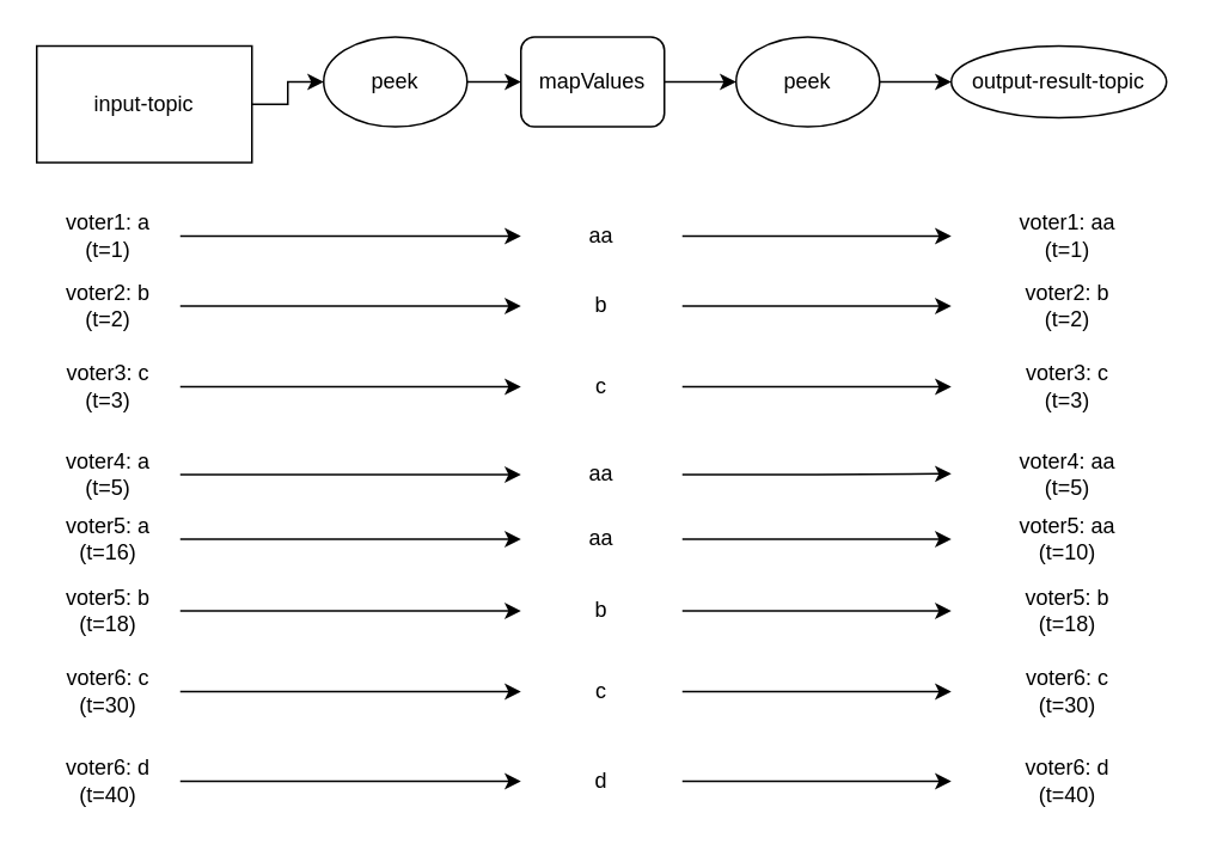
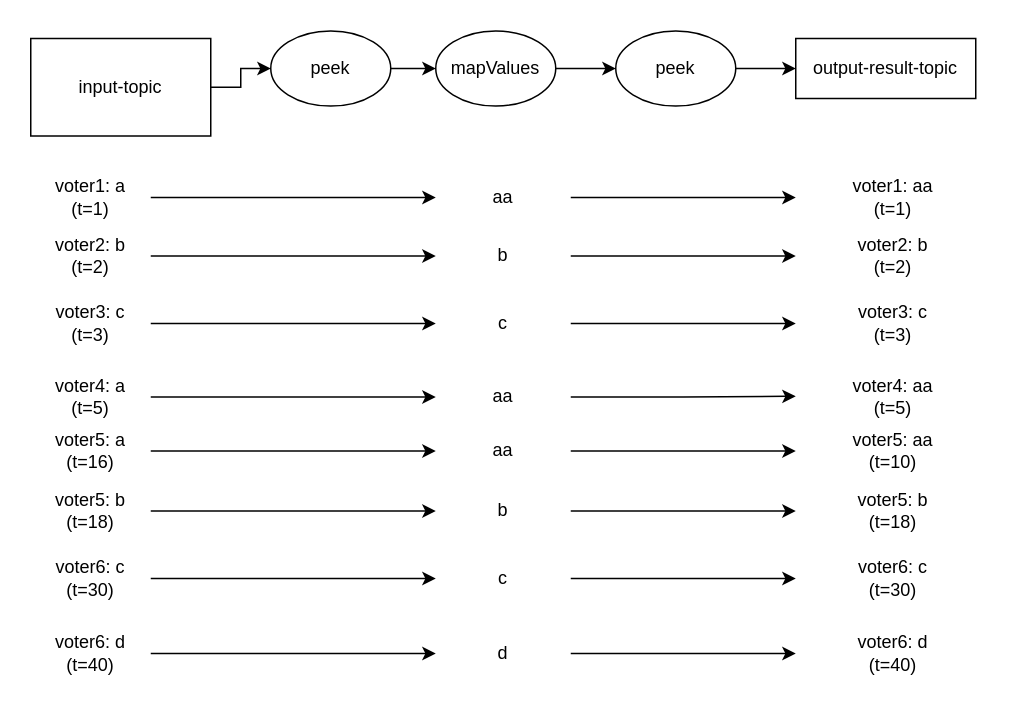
  <mxCell id="0" />
  <mxCell id="1" parent="0" />
  <mxCell id="2" style="edgeStyle=orthogonalEdgeStyle;rounded=0;orthogonalLoop=1;jettySize=auto;html=1;entryX=0;entryY=0.5;entryDx=0;entryDy=0;" edge="1" parent="1" source="3" target="48"><mxGeometry relative="1" as="geometry" /></mxCell>
  <mxCell id="3" value="&lt;div&gt;&lt;font&gt;input-topic&lt;/font&gt;&lt;/div&gt;" style="rounded=0;whiteSpace=wrap;html=1;strokeColor=#000000;fontColor=#000000;" parent="1" vertex="1"><mxGeometry x="20" y="25" width="120" height="65" as="geometry" /></mxCell>
  <mxCell id="4" style="edgeStyle=orthogonalEdgeStyle;rounded=0;orthogonalLoop=1;jettySize=auto;html=1;entryX=0;entryY=0.5;entryDx=0;entryDy=0;" edge="1" parent="1" source="5" target="50"><mxGeometry relative="1" as="geometry" /></mxCell>
- <mxCell id="5" value="mapValues" style="whiteSpace=wrap;html=1;strokeColor=#000000;fontColor=#000000;rounded=1;" parent="1" vertex="1"><mxGeometry x="290" y="20" width="80" height="50" as="geometry" /></mxCell>
- <mxCell id="6" value="output-result-topic" style="ellipse;whiteSpace=wrap;html=1;strokeColor=#000000;fontColor=#000000;" parent="1" vertex="1"><mxGeometry x="530" y="25" width="120" height="40" as="geometry" /></mxCell>
+ <mxCell id="5" value="mapValues" style="ellipse;whiteSpace=wrap;html=1;strokeColor=#000000;fontColor=#000000;" parent="1" vertex="1"><mxGeometry x="290" y="20" width="80" height="50" as="geometry" /></mxCell>
+ <mxCell id="6" value="output-result-topic" style="rounded=0;whiteSpace=wrap;html=1;strokeColor=#000000;fontColor=#000000;" parent="1" vertex="1"><mxGeometry x="530" y="25" width="120" height="40" as="geometry" /></mxCell>
  <mxCell id="7" style="edgeStyle=orthogonalEdgeStyle;rounded=0;orthogonalLoop=1;jettySize=auto;html=1;entryX=0;entryY=0.5;entryDx=0;entryDy=0;" parent="1" source="8" target="10" edge="1"><mxGeometry relative="1" as="geometry" /></mxCell>
  <mxCell id="8" value="voter1: a&lt;div&gt;(t=1)&lt;/div&gt;" style="text;html=1;align=center;verticalAlign=middle;whiteSpace=wrap;rounded=0;fontColor=#000000;" parent="1" vertex="1"><mxGeometry x="20" y="116" width="80" height="30" as="geometry" /></mxCell>
  <mxCell id="9" style="edgeStyle=orthogonalEdgeStyle;rounded=0;orthogonalLoop=1;jettySize=auto;html=1;" parent="1" source="10" target="11" edge="1"><mxGeometry relative="1" as="geometry" /></mxCell>
  <mxCell id="10" value="aa" style="text;html=1;align=center;verticalAlign=middle;whiteSpace=wrap;rounded=0;fontColor=#000000;" parent="1" vertex="1"><mxGeometry x="290" y="116" width="90" height="30" as="geometry" /></mxCell>
  <mxCell id="11" value="&lt;div&gt;&lt;span style=&quot;background-color: initial;&quot;&gt;voter1: aa&lt;/span&gt;&lt;/div&gt;&lt;div&gt;&lt;span style=&quot;background-color: initial;&quot;&gt;(t=1)&lt;/span&gt;&lt;br&gt;&lt;/div&gt;" style="text;html=1;align=center;verticalAlign=middle;whiteSpace=wrap;rounded=0;fontColor=#000000;" parent="1" vertex="1"><mxGeometry x="530" y="116" width="130" height="30" as="geometry" /></mxCell>
  <mxCell id="12" style="edgeStyle=orthogonalEdgeStyle;rounded=0;orthogonalLoop=1;jettySize=auto;html=1;entryX=0;entryY=0.5;entryDx=0;entryDy=0;" parent="1" source="13" target="15" edge="1"><mxGeometry relative="1" as="geometry" /></mxCell>
  <mxCell id="13" value="voter2: b&lt;div&gt;(t=2)&lt;/div&gt;" style="text;html=1;align=center;verticalAlign=middle;whiteSpace=wrap;rounded=0;fontColor=#000000;" parent="1" vertex="1"><mxGeometry x="20" y="155" width="80" height="30" as="geometry" /></mxCell>
  <mxCell id="14" style="edgeStyle=orthogonalEdgeStyle;rounded=0;orthogonalLoop=1;jettySize=auto;html=1;entryX=0;entryY=0.5;entryDx=0;entryDy=0;" parent="1" source="15" target="16" edge="1"><mxGeometry relative="1" as="geometry" /></mxCell>
  <mxCell id="15" value="b" style="text;html=1;align=center;verticalAlign=middle;whiteSpace=wrap;rounded=0;fontColor=#000000;" parent="1" vertex="1"><mxGeometry x="290" y="155" width="90" height="30" as="geometry" /></mxCell>
  <mxCell id="16" value="&lt;div&gt;&lt;span style=&quot;background-color: initial;&quot;&gt;voter2: b&lt;/span&gt;&lt;/div&gt;&lt;div&gt;&lt;span style=&quot;background-color: initial;&quot;&gt;(t=2)&lt;/span&gt;&lt;br&gt;&lt;/div&gt;" style="text;html=1;align=center;verticalAlign=middle;whiteSpace=wrap;rounded=0;fontColor=#000000;" parent="1" vertex="1"><mxGeometry x="530" y="155" width="130" height="30" as="geometry" /></mxCell>
  <mxCell id="17" style="edgeStyle=orthogonalEdgeStyle;rounded=0;orthogonalLoop=1;jettySize=auto;html=1;entryX=0;entryY=0.5;entryDx=0;entryDy=0;" parent="1" source="18" target="20" edge="1"><mxGeometry relative="1" as="geometry" /></mxCell>
  <mxCell id="18" value="voter3: c&lt;div&gt;(t=3)&lt;/div&gt;" style="text;html=1;align=center;verticalAlign=middle;whiteSpace=wrap;rounded=0;fontColor=#000000;" parent="1" vertex="1"><mxGeometry x="20" y="200" width="80" height="30" as="geometry" /></mxCell>
  <mxCell id="19" style="edgeStyle=orthogonalEdgeStyle;rounded=0;orthogonalLoop=1;jettySize=auto;html=1;" parent="1" source="20" target="21" edge="1"><mxGeometry relative="1" as="geometry" /></mxCell>
  <mxCell id="20" value="c" style="text;html=1;align=center;verticalAlign=middle;whiteSpace=wrap;rounded=0;fontColor=#000000;" parent="1" vertex="1"><mxGeometry x="290" y="200" width="90" height="30" as="geometry" /></mxCell>
  <mxCell id="21" value="&lt;div&gt;&lt;span style=&quot;background-color: initial;&quot;&gt;voter3: c&lt;/span&gt;&lt;/div&gt;&lt;div&gt;&lt;span style=&quot;background-color: initial;&quot;&gt;(t=3)&lt;/span&gt;&lt;br&gt;&lt;/div&gt;" style="text;html=1;align=center;verticalAlign=middle;whiteSpace=wrap;rounded=0;fontColor=#000000;" parent="1" vertex="1"><mxGeometry x="530" y="195" width="130" height="40" as="geometry" /></mxCell>
  <mxCell id="22" style="edgeStyle=orthogonalEdgeStyle;rounded=0;orthogonalLoop=1;jettySize=auto;html=1;entryX=0;entryY=0.5;entryDx=0;entryDy=0;" parent="1" source="23" target="25" edge="1"><mxGeometry relative="1" as="geometry" /></mxCell>
  <mxCell id="23" value="voter4: a&lt;div&gt;(t=5)&lt;/div&gt;" style="text;html=1;align=center;verticalAlign=middle;whiteSpace=wrap;rounded=0;fontColor=#000000;" parent="1" vertex="1"><mxGeometry x="20" y="249" width="80" height="30" as="geometry" /></mxCell>
  <mxCell id="24" style="edgeStyle=orthogonalEdgeStyle;rounded=0;orthogonalLoop=1;jettySize=auto;html=1;" parent="1" source="25" target="26" edge="1"><mxGeometry relative="1" as="geometry" /></mxCell>
  <mxCell id="25" value="aa" style="text;html=1;align=center;verticalAlign=middle;whiteSpace=wrap;rounded=0;fontColor=#000000;" parent="1" vertex="1"><mxGeometry x="290" y="249" width="90" height="30" as="geometry" /></mxCell>
  <mxCell id="26" value="&lt;div&gt;&lt;span style=&quot;background-color: initial;&quot;&gt;voter4: aa&lt;/span&gt;&lt;/div&gt;&lt;div&gt;&lt;span style=&quot;background-color: initial;&quot;&gt;(t=5&lt;/span&gt;&lt;span style=&quot;background-color: initial; text-wrap: nowrap; color: rgba(0, 0, 0, 0); font-family: monospace; font-size: 0px; text-align: start;&quot;&gt;%3CmxGraphModel%3E%3Croot%3E%3CmxCell%20id%3D%220%22%2F%3E%3CmxCell%20id%3D%221%22%20parent%3D%220%22%2F%3E%3CmxCell%20id%3D%222%22%20style%3D%22edgeStyle%3DorthogonalEdgeStyle%3Brounded%3D0%3BorthogonalLoop%3D1%3BjettySize%3Dauto%3Bhtml%3D1%3BentryX%3D0%3BentryY%3D0.5%3BentryDx%3D0%3BentryDy%3D0%3B%22%20edge%3D%221%22%20source%3D%223%22%20target%3D%225%22%20parent%3D%221%22%3E%3CmxGeometry%20relative%3D%221%22%20as%3D%22geometry%22%2F%3E%3C%2FmxCell%3E%3CmxCell%20id%3D%223%22%20value%3D%22voter3%3A%20c%26lt%3Bdiv%26gt%3B(t%3D3)%26lt%3B%2Fdiv%26gt%3B%22%20style%3D%22text%3Bhtml%3D1%3Balign%3Dcenter%3BverticalAlign%3Dmiddle%3BwhiteSpace%3Dwrap%3Brounded%3D0%3BfontColor%3D%23000000%3B%22%20vertex%3D%221%22%20parent%3D%221%22%3E%3CmxGeometry%20x%3D%2280%22%20y%3D%22330%22%20width%3D%2280%22%20height%3D%2230%22%20as%3D%22geometry%22%2F%3E%3C%2FmxCell%3E%3CmxCell%20id%3D%224%22%20style%3D%22edgeStyle%3DorthogonalEdgeStyle%3Brounded%3D0%3BorthogonalLoop%3D1%3BjettySize%3Dauto%3Bhtml%3D1%3B%22%20edge%3D%221%22%20source%3D%225%22%20target%3D%226%22%20parent%3D%221%22%3E%3CmxGeometry%20relative%3D%221%22%20as%3D%22geometry%22%2F%3E%3C%2FmxCell%3E%3CmxCell%20id%3D%225%22%20value%3D%22branch-other%22%20style%3D%22text%3Bhtml%3D1%3Balign%3Dcenter%3BverticalAlign%3Dmiddle%3BwhiteSpace%3Dwrap%3Brounded%3D0%3BfontColor%3D%23000000%3B%22%20vertex%3D%221%22%20parent%3D%221%22%3E%3CmxGeometry%20x%3D%22350%22%20y%3D%22330%22%20width%3D%2280%22%20height%3D%2230%22%20as%3D%22geometry%22%2F%3E%3C%2FmxCell%3E%3CmxCell%20id%3D%226%22%20value%3D%22%26lt%3Bdiv%26gt%3Boutput-other-topic%26lt%3Bbr%26gt%3B%26lt%3B%2Fdiv%26gt%3Bvoter3%3A%20c%26lt%3Bspan%20style%3D%26quot%3Bbackground-color%3A%20initial%3B%26quot%3B%26gt%3B(t%3D3)%26lt%3B%2Fspan%26gt%3B%22%20style%3D%22text%3Bhtml%3D1%3Balign%3Dcenter%3BverticalAlign%3Dmiddle%3BwhiteSpace%3Dwrap%3Brounded%3D0%3BfontColor%3D%23000000%3B%22%20vertex%3D%221%22%20parent%3D%221%22%3E%3CmxGeometry%20x%3D%22510%22%20y%3D%22330%22%20width%3D%22130%22%20height%3D%2230%22%20as%3D%22geometry%22%2F%3E%3C%2FmxCell%3E%3C%2Froot%3E%3C%2FmxGraphModel%3E&lt;/span&gt;&lt;span style=&quot;background-color: initial;&quot;&gt;)&lt;/span&gt;&lt;br&gt;&lt;/div&gt;" style="text;html=1;align=center;verticalAlign=middle;whiteSpace=wrap;rounded=0;fontColor=#000000;" parent="1" vertex="1"><mxGeometry x="530" y="248.5" width="130" height="30" as="geometry" /></mxCell>
  <mxCell id="27" style="edgeStyle=orthogonalEdgeStyle;rounded=0;orthogonalLoop=1;jettySize=auto;html=1;entryX=0;entryY=0.5;entryDx=0;entryDy=0;" parent="1" source="28" target="30" edge="1"><mxGeometry relative="1" as="geometry" /></mxCell>
  <mxCell id="28" value="voter5: a&lt;div&gt;(t=16)&lt;/div&gt;" style="text;html=1;align=center;verticalAlign=middle;whiteSpace=wrap;rounded=0;fontColor=#000000;" parent="1" vertex="1"><mxGeometry x="20" y="285" width="80" height="30" as="geometry" /></mxCell>
  <mxCell id="29" style="edgeStyle=orthogonalEdgeStyle;rounded=0;orthogonalLoop=1;jettySize=auto;html=1;" parent="1" source="30" target="31" edge="1"><mxGeometry relative="1" as="geometry" /></mxCell>
  <mxCell id="30" value="aa" style="text;html=1;align=center;verticalAlign=middle;whiteSpace=wrap;rounded=0;fontColor=#000000;" parent="1" vertex="1"><mxGeometry x="290" y="285" width="90" height="30" as="geometry" /></mxCell>
  <mxCell id="31" value="&lt;div&gt;&lt;span style=&quot;background-color: initial;&quot;&gt;voter5: aa&lt;/span&gt;&lt;/div&gt;&lt;div&gt;&lt;span style=&quot;background-color: initial;&quot;&gt;(t=10)&lt;/span&gt;&lt;br&gt;&lt;/div&gt;" style="text;html=1;align=center;verticalAlign=middle;whiteSpace=wrap;rounded=0;fontColor=#000000;" parent="1" vertex="1"><mxGeometry x="530" y="285" width="130" height="30" as="geometry" /></mxCell>
  <mxCell id="32" style="edgeStyle=orthogonalEdgeStyle;rounded=0;orthogonalLoop=1;jettySize=auto;html=1;entryX=0;entryY=0.5;entryDx=0;entryDy=0;" parent="1" source="33" target="35" edge="1"><mxGeometry relative="1" as="geometry" /></mxCell>
  <mxCell id="33" value="voter5: b&lt;div&gt;(t=18)&lt;/div&gt;" style="text;html=1;align=center;verticalAlign=middle;whiteSpace=wrap;rounded=0;fontColor=#000000;" parent="1" vertex="1"><mxGeometry x="20" y="325" width="80" height="30" as="geometry" /></mxCell>
  <mxCell id="34" style="edgeStyle=orthogonalEdgeStyle;rounded=0;orthogonalLoop=1;jettySize=auto;html=1;" parent="1" source="35" target="36" edge="1"><mxGeometry relative="1" as="geometry" /></mxCell>
  <mxCell id="35" value="b" style="text;html=1;align=center;verticalAlign=middle;whiteSpace=wrap;rounded=0;fontColor=#000000;" parent="1" vertex="1"><mxGeometry x="290" y="325" width="90" height="30" as="geometry" /></mxCell>
  <mxCell id="36" value="&lt;div&gt;&lt;span style=&quot;background-color: initial;&quot;&gt;voter5: b&lt;/span&gt;&lt;/div&gt;&lt;div&gt;&lt;span style=&quot;background-color: initial;&quot;&gt;(t=18)&lt;/span&gt;&lt;br&gt;&lt;/div&gt;" style="text;html=1;align=center;verticalAlign=middle;whiteSpace=wrap;rounded=0;fontColor=#000000;" parent="1" vertex="1"><mxGeometry x="530" y="325" width="130" height="30" as="geometry" /></mxCell>
  <mxCell id="37" style="edgeStyle=orthogonalEdgeStyle;rounded=0;orthogonalLoop=1;jettySize=auto;html=1;entryX=0;entryY=0.5;entryDx=0;entryDy=0;" parent="1" source="38" target="40" edge="1"><mxGeometry relative="1" as="geometry" /></mxCell>
  <mxCell id="38" value="voter6: c&lt;div&gt;(t=30)&lt;/div&gt;" style="text;html=1;align=center;verticalAlign=middle;whiteSpace=wrap;rounded=0;fontColor=#000000;" parent="1" vertex="1"><mxGeometry x="20" y="370" width="80" height="30" as="geometry" /></mxCell>
  <mxCell id="39" style="edgeStyle=orthogonalEdgeStyle;rounded=0;orthogonalLoop=1;jettySize=auto;html=1;" parent="1" source="40" target="41" edge="1"><mxGeometry relative="1" as="geometry" /></mxCell>
  <mxCell id="40" value="c" style="text;html=1;align=center;verticalAlign=middle;whiteSpace=wrap;rounded=0;fontColor=#000000;" parent="1" vertex="1"><mxGeometry x="290" y="370" width="90" height="30" as="geometry" /></mxCell>
  <mxCell id="41" value="&lt;div&gt;&lt;span style=&quot;background-color: initial;&quot;&gt;voter6: c&lt;/span&gt;&lt;/div&gt;&lt;div&gt;&lt;span style=&quot;background-color: initial;&quot;&gt;(t=30)&lt;/span&gt;&lt;br&gt;&lt;/div&gt;" style="text;html=1;align=center;verticalAlign=middle;whiteSpace=wrap;rounded=0;fontColor=#000000;" parent="1" vertex="1"><mxGeometry x="530" y="365" width="130" height="40" as="geometry" /></mxCell>
  <mxCell id="42" style="edgeStyle=orthogonalEdgeStyle;rounded=0;orthogonalLoop=1;jettySize=auto;html=1;entryX=0;entryY=0.5;entryDx=0;entryDy=0;" parent="1" source="43" target="45" edge="1"><mxGeometry relative="1" as="geometry" /></mxCell>
  <mxCell id="43" value="voter6: d&lt;div&gt;(t=40)&lt;/div&gt;" style="text;html=1;align=center;verticalAlign=middle;whiteSpace=wrap;rounded=0;fontColor=#000000;" parent="1" vertex="1"><mxGeometry x="20" y="420" width="80" height="30" as="geometry" /></mxCell>
  <mxCell id="44" style="edgeStyle=orthogonalEdgeStyle;rounded=0;orthogonalLoop=1;jettySize=auto;html=1;" parent="1" source="45" target="46" edge="1"><mxGeometry relative="1" as="geometry" /></mxCell>
  <mxCell id="45" value="d" style="text;html=1;align=center;verticalAlign=middle;whiteSpace=wrap;rounded=0;fontColor=#000000;" parent="1" vertex="1"><mxGeometry x="290" y="420" width="90" height="30" as="geometry" /></mxCell>
  <mxCell id="46" value="&lt;div&gt;&lt;span style=&quot;background-color: initial;&quot;&gt;voter6: d&lt;/span&gt;&lt;/div&gt;&lt;div&gt;&lt;span style=&quot;background-color: initial;&quot;&gt;(t=40)&lt;/span&gt;&lt;/div&gt;" style="text;html=1;align=center;verticalAlign=middle;whiteSpace=wrap;rounded=0;fontColor=#000000;" parent="1" vertex="1"><mxGeometry x="530" y="415" width="130" height="40" as="geometry" /></mxCell>
  <mxCell id="47" style="edgeStyle=orthogonalEdgeStyle;rounded=0;orthogonalLoop=1;jettySize=auto;html=1;entryX=0;entryY=0.5;entryDx=0;entryDy=0;" edge="1" parent="1" source="48" target="5"><mxGeometry relative="1" as="geometry" /></mxCell>
  <mxCell id="48" value="peek" style="ellipse;whiteSpace=wrap;html=1;strokeColor=#000000;fontColor=#000000;" vertex="1" parent="1"><mxGeometry x="180" y="20" width="80" height="50" as="geometry" /></mxCell>
  <mxCell id="49" style="edgeStyle=orthogonalEdgeStyle;rounded=0;orthogonalLoop=1;jettySize=auto;html=1;entryX=0;entryY=0.5;entryDx=0;entryDy=0;" edge="1" parent="1" source="50" target="6"><mxGeometry relative="1" as="geometry" /></mxCell>
  <mxCell id="50" value="peek" style="ellipse;whiteSpace=wrap;html=1;strokeColor=#000000;fontColor=#000000;" vertex="1" parent="1"><mxGeometry x="410" y="20" width="80" height="50" as="geometry" /></mxCell>
